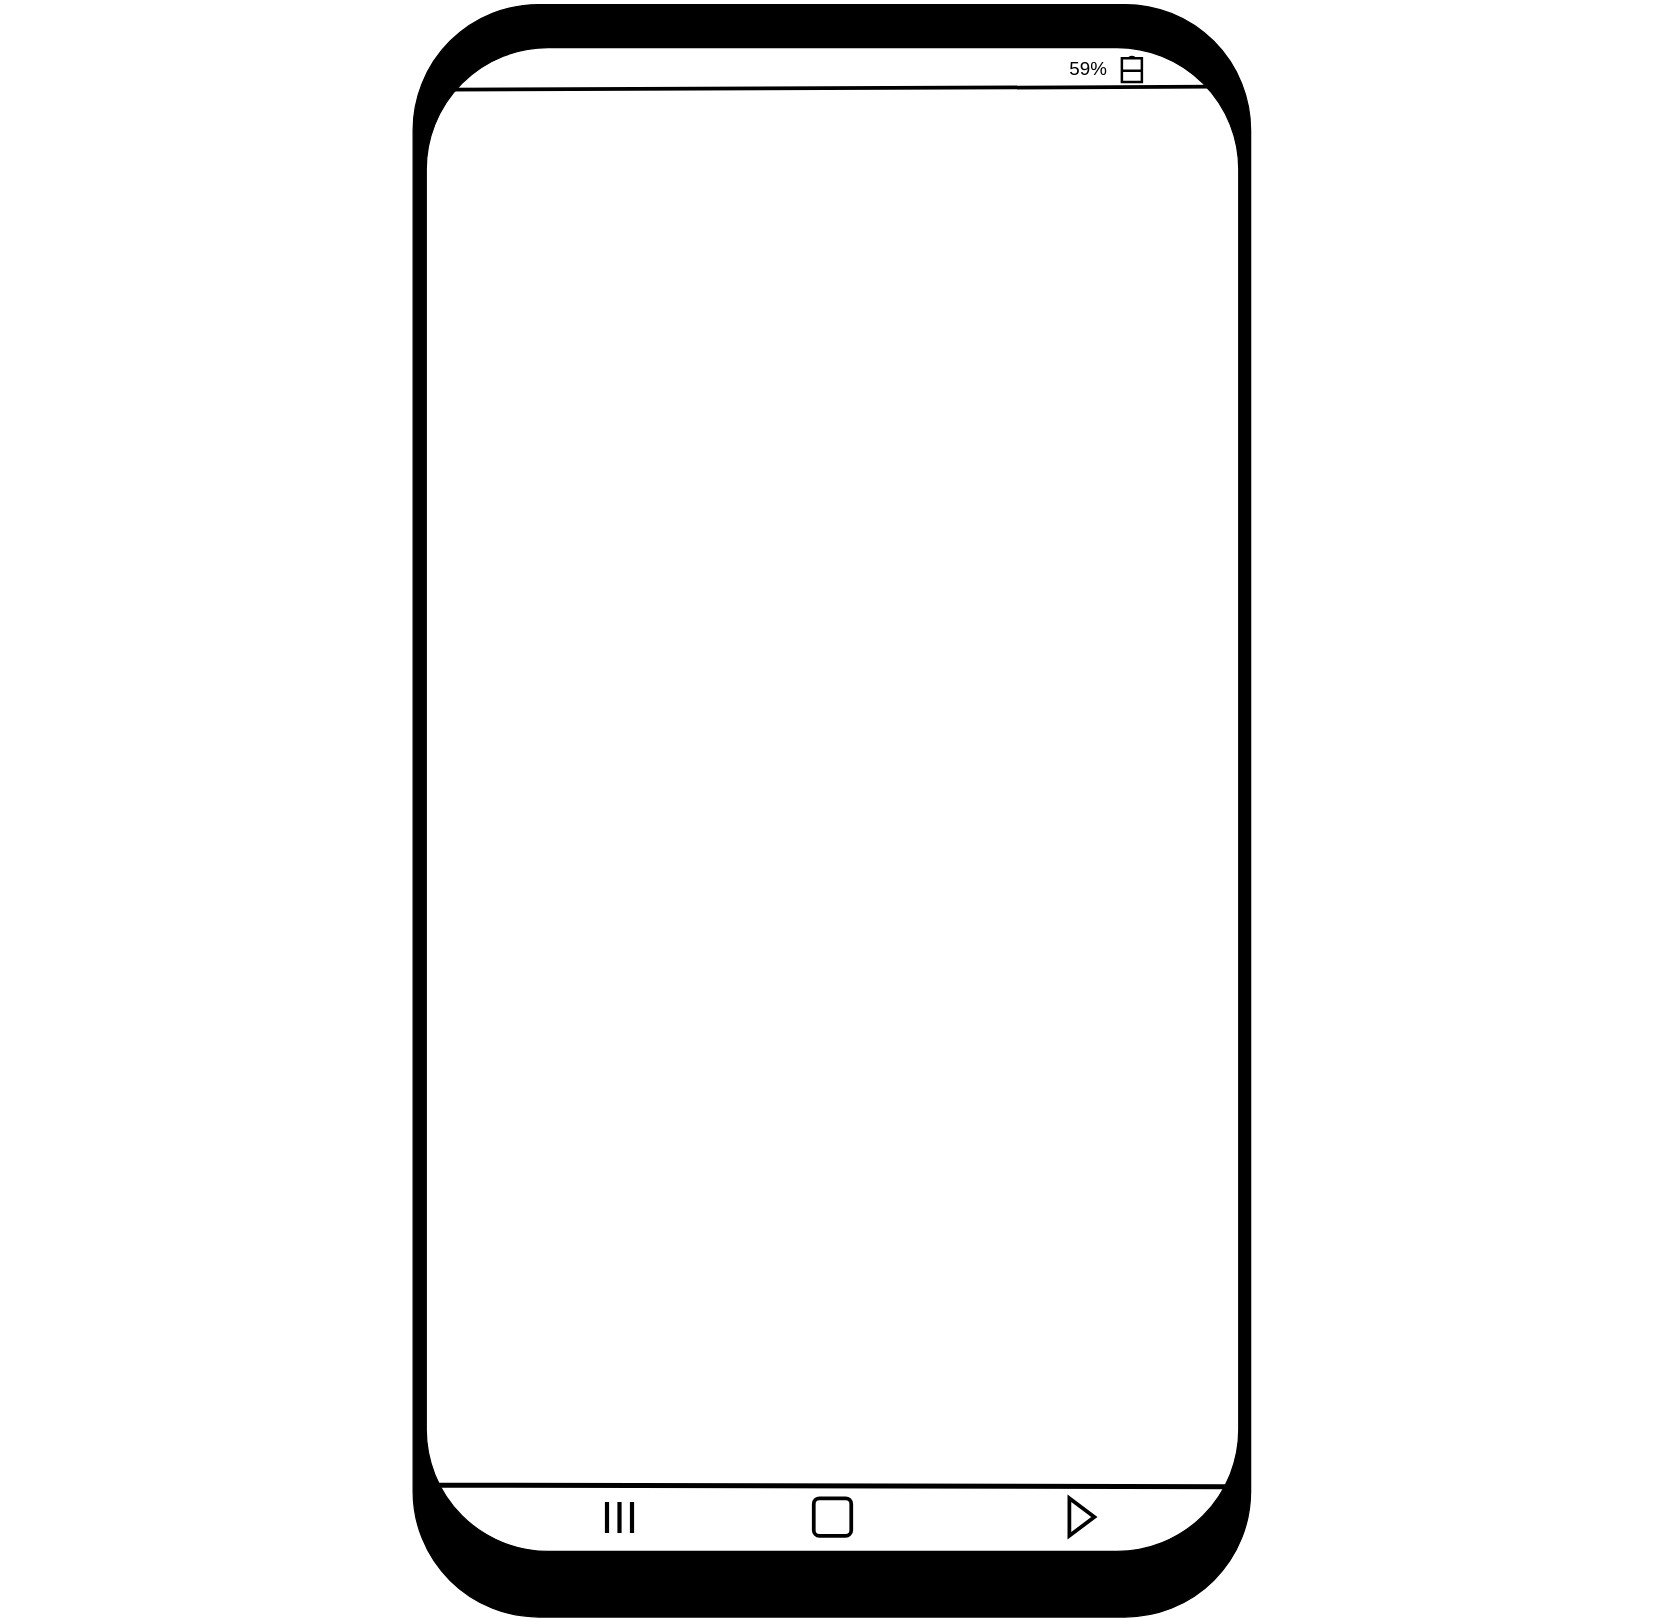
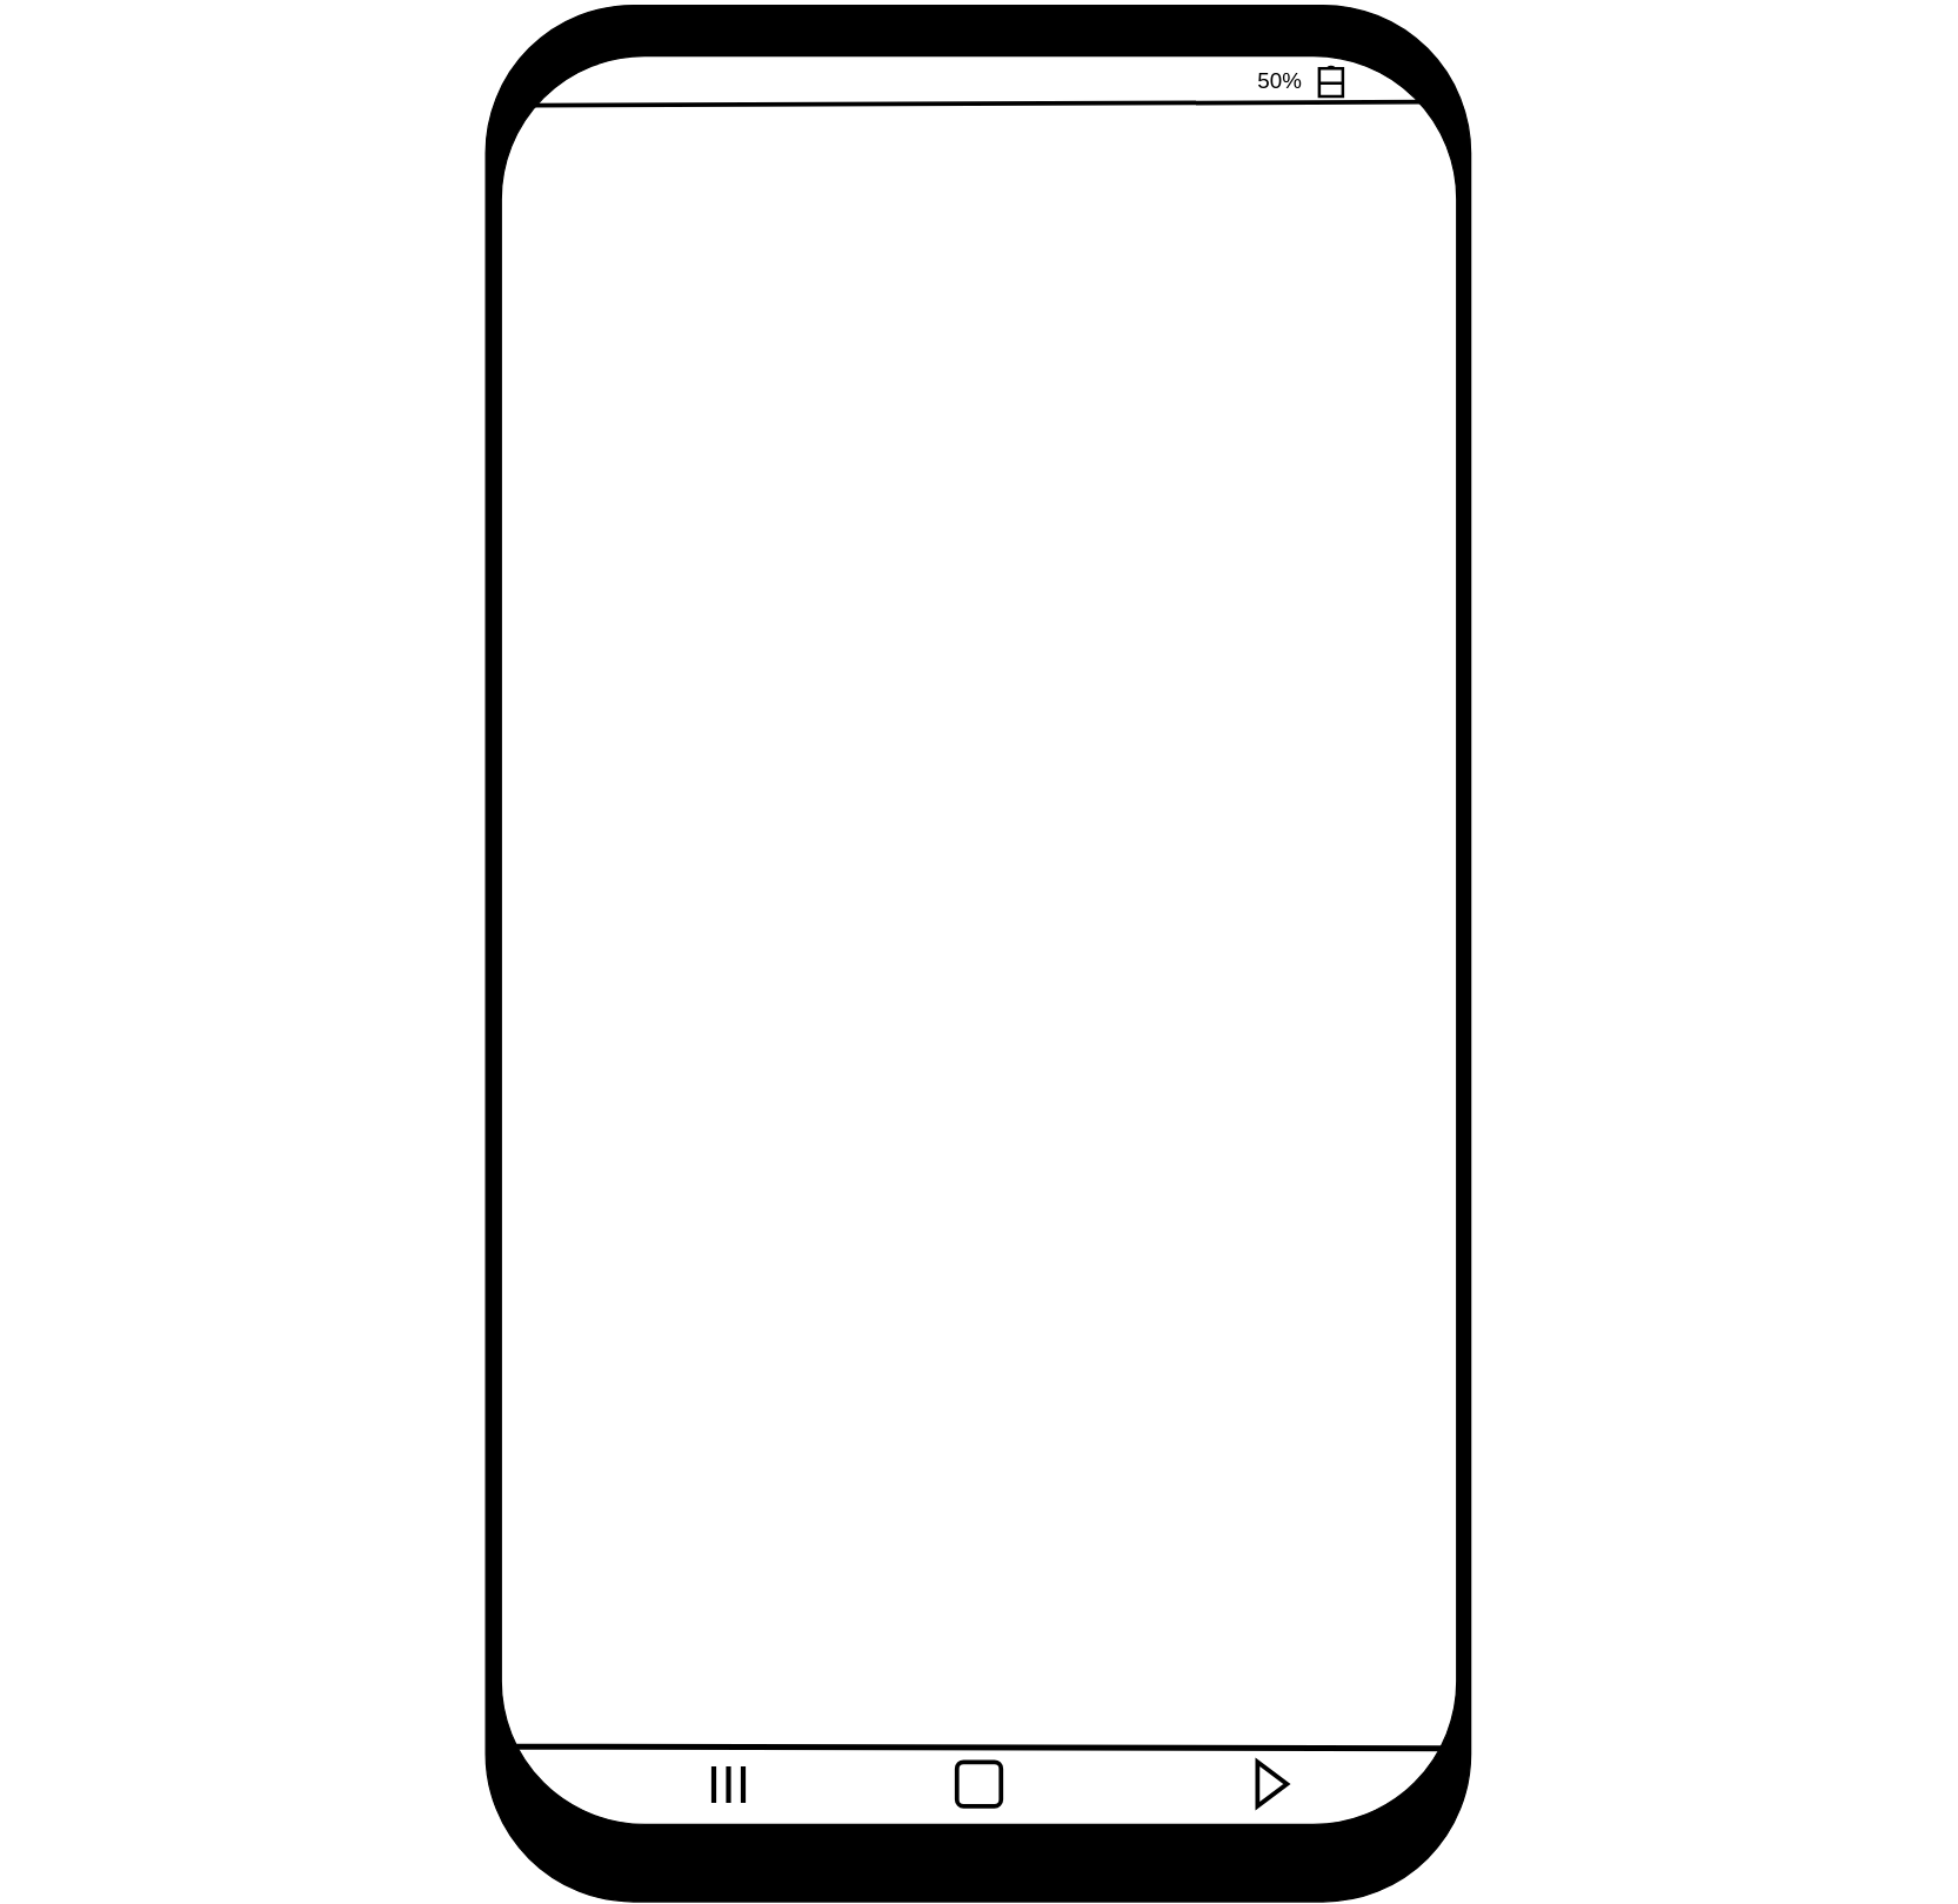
  <mxCell id="0" />
  <mxCell id="1" parent="0" />
  <mxCell id="2" value="" style="rounded=1;whiteSpace=wrap;html=1;rotation=90;fillColor=#000000;" vertex="1" parent="1"><mxGeometry x="20" y="313" width="1290" height="670" as="geometry" /></mxCell>
  <mxCell id="3" value="" style="rounded=1;whiteSpace=wrap;html=1;rotation=90;" vertex="1" parent="1"><mxGeometry x="64" y="314" width="1203" height="650" as="geometry" /></mxCell>
  <mxCell id="4" value="&lt;span style=&quot;font-size: 36px;&quot;&gt;III&lt;/span&gt;" style="text;html=1;align=center;verticalAlign=middle;resizable=0;points=[];autosize=1;strokeColor=none;fillColor=none;" vertex="1" parent="1"><mxGeometry x="470" y="1183" width="50" height="60" as="geometry" /></mxCell>
  <mxCell id="5" value="" style="endArrow=none;html=1;rounded=0;exitX=0.956;exitY=0.992;exitDx=0;exitDy=0;exitPerimeter=0;entryX=0.957;entryY=0.011;entryDx=0;entryDy=0;entryPerimeter=0;strokeWidth=4;" edge="1" parent="1" source="3" target="3"><mxGeometry width="50" height="50" relative="1" as="geometry"><mxPoint x="845" y="803" as="sourcePoint" /><mxPoint x="975" y="1188" as="targetPoint" /><Array as="points" /></mxGeometry></mxCell>
  <mxCell id="6" value="" style="rounded=1;whiteSpace=wrap;html=1;strokeWidth=3;" vertex="1" parent="1"><mxGeometry x="650.5" y="1198" width="30" height="30" as="geometry" /></mxCell>
  <mxCell id="7" value="" style="triangle;whiteSpace=wrap;html=1;strokeWidth=3;" vertex="1" parent="1"><mxGeometry x="855" y="1198" width="20" height="30" as="geometry" /></mxCell>
  <mxCell id="8" value="" style="endArrow=none;html=1;rounded=0;exitX=0.028;exitY=0.972;exitDx=0;exitDy=0;exitPerimeter=0;entryX=0.026;entryY=0.031;entryDx=0;entryDy=0;entryPerimeter=0;strokeWidth=3;" edge="1" parent="1" source="3" target="3"><mxGeometry width="50" height="50" relative="1" as="geometry"><mxPoint x="371.05" y="73" as="sourcePoint" /><mxPoint x="959.95" y="76.609" as="targetPoint" /></mxGeometry></mxCell>
  <mxCell id="9" value="" style="html=1;verticalLabelPosition=bottom;align=center;labelBackgroundColor=#ffffff;verticalAlign=top;strokeWidth=2;strokeColor=#000000;shadow=0;dashed=0;shape=mxgraph.ios7.icons.battery;rotation=-90;" vertex="1" parent="1"><mxGeometry x="895" y="47" width="20" height="16" as="geometry" /></mxCell>
- <mxCell id="10" value="&lt;p style=&quot;line-height: 230%;&quot;&gt;&lt;font style=&quot;font-size: 15px;&quot;&gt;59&lt;/font&gt;&lt;font style=&quot;font-size: 15px;&quot;&gt;%&lt;/font&gt;&lt;/p&gt;" style="text;html=1;align=center;verticalAlign=middle;resizable=0;points=[];autosize=1;strokeColor=none;fillColor=none;strokeWidth=4;" vertex="1" parent="1"><mxGeometry x="845" y="20" width="50" height="70" as="geometry" /></mxCell>
+ <mxCell id="10" value="&lt;p style=&quot;line-height: 230%;&quot;&gt;&lt;font style=&quot;font-size: 15px;&quot;&gt;50&lt;/font&gt;&lt;font style=&quot;font-size: 15px;&quot;&gt;%&lt;/font&gt;&lt;/p&gt;" style="text;html=1;align=center;verticalAlign=middle;resizable=0;points=[];autosize=1;strokeColor=none;fillColor=none;strokeWidth=4;" vertex="1" parent="1"><mxGeometry x="845" y="20" width="50" height="70" as="geometry" /></mxCell>
